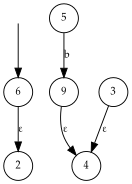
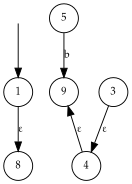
  digraph {
    compound=true
    fontname=Palatino
    fontsize=11
    rankdir=TB
    node [fontname=Palatino fontsize=11 shape=circle]
    edge [fontname=Palatino fontsize=11]
    0 [height=0.15 shape=point style=invis width=0.15]
-   1 [height=0.15 width=0.15 label=6]
-   2 [height=0.15 width=0.15]
+   1 [height=0.15 width=0.15]
+   2 [height=0.15 width=0.15 label=8]
    5 [height=0.15 width=0.15]
    n5 [height=0.15 label=9 width=0.15]
    3 [height=0.15 width=0.15]
    4 [height=0.15 width=0.15]
    0 -> 1
    1 -> 2 [label="&#949;"]
    5 -> n5 [label=b]
-   n5 -> 4 [label="&#949;"]
+   4 -> n5 [label="&#949;"]
    3 -> 4 [label="&#949;"]
  }
